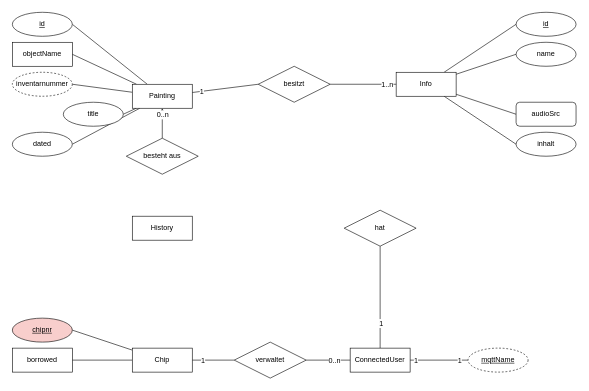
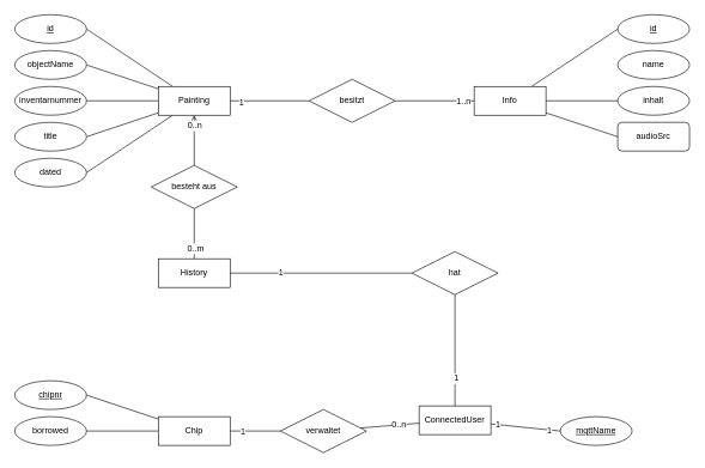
  <mxCell id="0" />
  <mxCell id="1" parent="0" />
  <mxCell id="2" style="edgeStyle=none;rounded=0;orthogonalLoop=1;jettySize=auto;html=1;entryX=1;entryY=0.5;entryDx=0;entryDy=0;endArrow=none;endFill=0;" parent="1" source="9" target="14" edge="1"><mxGeometry relative="1" as="geometry" /></mxCell>
  <mxCell id="3" style="edgeStyle=none;rounded=0;orthogonalLoop=1;jettySize=auto;html=1;entryX=0;entryY=0.5;entryDx=0;entryDy=0;endArrow=none;endFill=0;" parent="1" source="9" target="26" edge="1"><mxGeometry relative="1" as="geometry" /></mxCell>
  <mxCell id="4" value="1" style="text;html=1;align=center;verticalAlign=middle;resizable=0;points=[];;labelBackgroundColor=#ffffff;" parent="3" vertex="1" connectable="0"><mxGeometry x="-0.727" y="-1" relative="1" as="geometry"><mxPoint as="offset" /></mxGeometry></mxCell>
  <mxCell id="5" style="edgeStyle=none;rounded=0;orthogonalLoop=1;jettySize=auto;html=1;entryX=1;entryY=0.5;entryDx=0;entryDy=0;endArrow=none;endFill=0;" parent="1" source="9" target="10" edge="1"><mxGeometry relative="1" as="geometry" /></mxCell>
  <mxCell id="6" style="edgeStyle=none;rounded=0;orthogonalLoop=1;jettySize=auto;html=1;entryX=1;entryY=0.5;entryDx=0;entryDy=0;endArrow=none;endFill=0;" parent="1" source="9" target="11" edge="1"><mxGeometry relative="1" as="geometry" /></mxCell>
  <mxCell id="7" style="edgeStyle=none;rounded=0;orthogonalLoop=1;jettySize=auto;html=1;entryX=1;entryY=0.5;entryDx=0;entryDy=0;endArrow=none;endFill=0;" parent="1" source="9" target="12" edge="1"><mxGeometry relative="1" as="geometry" /></mxCell>
  <mxCell id="8" style="edgeStyle=none;rounded=0;orthogonalLoop=1;jettySize=auto;html=1;entryX=1;entryY=0.5;entryDx=0;entryDy=0;endArrow=none;endFill=0;" parent="1" source="9" target="13" edge="1"><mxGeometry relative="1" as="geometry" /></mxCell>
- <mxCell id="9" value="Painting" style="whiteSpace=wrap;html=1;align=center;" parent="1" vertex="1"><mxGeometry x="220" y="140" width="100" height="40" as="geometry" /></mxCell>
+ <mxCell id="9" value="Painting" style="whiteSpace=wrap;html=1;align=center;" parent="1" vertex="1"><mxGeometry y="120" width="100" height="40" as="geometry" x="220" /></mxCell>
  <mxCell id="10" value="&lt;u&gt;id&lt;/u&gt;" style="ellipse;whiteSpace=wrap;html=1;align=center;" parent="1" vertex="1"><mxGeometry x="20" y="20" width="100" height="40" as="geometry" /></mxCell>
- <mxCell id="11" value="objectName" style="whiteSpace=wrap;html=1;align=center;rounded=0;" parent="1" vertex="1"><mxGeometry x="20" y="70" width="100" height="40" as="geometry" /></mxCell>
- <mxCell id="12" value="inventarnummer" style="ellipse;whiteSpace=wrap;html=1;align=center;dashed=1;" parent="1" vertex="1"><mxGeometry x="20" y="120" width="100" height="40" as="geometry" /></mxCell>
- <mxCell id="13" value="title" style="ellipse;whiteSpace=wrap;html=1;align=center;" parent="1" vertex="1"><mxGeometry x="105" y="170" width="100" height="40" as="geometry" /></mxCell>
+ <mxCell id="11" value="objectName" style="ellipse;whiteSpace=wrap;html=1;align=center;" parent="1" vertex="1"><mxGeometry x="20" y="70" width="100" height="40" as="geometry" /></mxCell>
+ <mxCell id="12" value="inventarnummer" style="ellipse;whiteSpace=wrap;html=1;align=center;" parent="1" vertex="1"><mxGeometry x="20" y="120" width="100" height="40" as="geometry" /></mxCell>
+ <mxCell id="13" value="title" style="ellipse;whiteSpace=wrap;html=1;align=center;" parent="1" vertex="1"><mxGeometry x="20" y="170" width="100" height="40" as="geometry" /></mxCell>
  <mxCell id="14" value="dated" style="ellipse;whiteSpace=wrap;html=1;align=center;" parent="1" vertex="1"><mxGeometry x="20" y="220" width="100" height="40" as="geometry" /></mxCell>
  <mxCell id="15" style="edgeStyle=none;rounded=0;orthogonalLoop=1;jettySize=auto;html=1;entryX=0;entryY=0.5;entryDx=0;entryDy=0;endArrow=none;endFill=0;" parent="1" source="19" target="20" edge="1"><mxGeometry relative="1" as="geometry" /></mxCell>
- <mxCell id="16" style="edgeStyle=none;rounded=0;orthogonalLoop=1;jettySize=auto;html=1;entryX=0;entryY=0.5;entryDx=0;entryDy=0;endArrow=none;endFill=0;" parent="1" source="19" target="21" edge="1"><mxGeometry relative="1" as="geometry" /></mxCell>
  <mxCell id="17" style="edgeStyle=none;rounded=0;orthogonalLoop=1;jettySize=auto;html=1;entryX=0;entryY=0.5;entryDx=0;entryDy=0;endArrow=none;endFill=0;" parent="1" source="19" target="22" edge="1"><mxGeometry relative="1" as="geometry" /></mxCell>
  <mxCell id="18" style="edgeStyle=none;rounded=0;orthogonalLoop=1;jettySize=auto;html=1;entryX=0;entryY=0.5;entryDx=0;entryDy=0;endArrow=none;endFill=0;" parent="1" source="19" target="23" edge="1"><mxGeometry relative="1" as="geometry" /></mxCell>
  <mxCell id="19" value="Info" style="whiteSpace=wrap;html=1;align=center;" parent="1" vertex="1"><mxGeometry x="660" y="120" width="100" height="40" as="geometry" /></mxCell>
  <mxCell id="20" value="&lt;u&gt;id&lt;/u&gt;" style="ellipse;whiteSpace=wrap;html=1;align=center;" parent="1" vertex="1"><mxGeometry x="860" y="20" width="100" height="40" as="geometry" /></mxCell>
  <mxCell id="21" value="name" style="ellipse;whiteSpace=wrap;html=1;align=center;" parent="1" vertex="1"><mxGeometry x="860" y="70" width="100" height="40" as="geometry" /></mxCell>
- <mxCell id="22" value="inhalt" style="ellipse;whiteSpace=wrap;html=1;align=center;" parent="1" vertex="1"><mxGeometry x="860" y="220" width="100" height="40" as="geometry" /></mxCell>
+ <mxCell id="22" value="inhalt" style="ellipse;whiteSpace=wrap;html=1;align=center;" parent="1" vertex="1"><mxGeometry x="860" y="120" width="100" height="40" as="geometry" /></mxCell>
  <mxCell id="23" value="audioSrc" style="whiteSpace=wrap;html=1;align=center;rounded=1;" parent="1" vertex="1"><mxGeometry x="860" y="170" width="100" height="40" as="geometry" /></mxCell>
  <mxCell id="24" style="edgeStyle=none;rounded=0;orthogonalLoop=1;jettySize=auto;html=1;entryX=0;entryY=0.5;entryDx=0;entryDy=0;endArrow=none;endFill=0;" parent="1" source="26" target="19" edge="1"><mxGeometry relative="1" as="geometry" /></mxCell>
  <mxCell id="25" value="1..n" style="text;html=1;align=center;verticalAlign=middle;resizable=0;points=[];;labelBackgroundColor=#ffffff;" parent="24" vertex="1" connectable="0"><mxGeometry x="0.709" relative="1" as="geometry"><mxPoint as="offset" /></mxGeometry></mxCell>
  <mxCell id="26" value="besitzt" style="shape=rhombus;perimeter=rhombusPerimeter;whiteSpace=wrap;html=1;align=center;" parent="1" vertex="1"><mxGeometry x="430" y="110" width="120" height="60" as="geometry" /></mxCell>
  <mxCell id="27" style="edgeStyle=none;rounded=0;orthogonalLoop=1;jettySize=auto;html=1;entryX=1;entryY=0.5;entryDx=0;entryDy=0;endArrow=none;endFill=0;" parent="1" source="31" target="32" edge="1"><mxGeometry relative="1" as="geometry" /></mxCell>
  <mxCell id="28" style="edgeStyle=none;rounded=0;orthogonalLoop=1;jettySize=auto;html=1;entryX=1;entryY=0.5;entryDx=0;entryDy=0;endArrow=none;endFill=0;" parent="1" source="31" target="33" edge="1"><mxGeometry relative="1" as="geometry" /></mxCell>
  <mxCell id="29" style="edgeStyle=none;rounded=0;orthogonalLoop=1;jettySize=auto;html=1;entryX=0;entryY=0.5;entryDx=0;entryDy=0;endArrow=none;endFill=0;" edge="1" parent="1" source="31" target="51"><mxGeometry relative="1" as="geometry" /></mxCell>
  <mxCell id="30" value="1" style="text;html=1;align=center;verticalAlign=middle;resizable=0;points=[];labelBackgroundColor=#ffffff;" vertex="1" connectable="0" parent="29"><mxGeometry x="-0.737" relative="1" as="geometry"><mxPoint x="8" as="offset" /></mxGeometry></mxCell>
  <mxCell id="31" value="Chip" style="whiteSpace=wrap;html=1;align=center;" parent="1" vertex="1"><mxGeometry y="580" width="100" height="40" as="geometry" x="220" /></mxCell>
- <mxCell id="32" value="&lt;u&gt;chipnr&lt;/u&gt;" style="ellipse;whiteSpace=wrap;html=1;align=center;fillColor=#f8cecc;" parent="1" vertex="1"><mxGeometry x="20" y="530" width="100" height="40" as="geometry" /></mxCell>
- <mxCell id="33" value="borrowed" style="whiteSpace=wrap;html=1;align=center;rounded=0;" parent="1" vertex="1"><mxGeometry x="20" y="580" width="100" height="40" as="geometry" /></mxCell>
+ <mxCell id="32" value="&lt;u&gt;chipnr&lt;/u&gt;" style="ellipse;whiteSpace=wrap;html=1;align=center;" parent="1" vertex="1"><mxGeometry x="20" y="530" width="100" height="40" as="geometry" /></mxCell>
+ <mxCell id="33" value="borrowed" style="ellipse;whiteSpace=wrap;html=1;align=center;" parent="1" vertex="1"><mxGeometry x="20" y="580" width="100" height="40" as="geometry" /></mxCell>
  <mxCell id="34" value="History" style="whiteSpace=wrap;html=1;align=center;" parent="1" vertex="1"><mxGeometry y="360" width="100" height="40" as="geometry" x="220" /></mxCell>
  <mxCell id="35" style="edgeStyle=none;rounded=0;orthogonalLoop=1;jettySize=auto;html=1;entryX=0.5;entryY=1;entryDx=0;entryDy=0;endArrow=open;endFill=0;" parent="1" source="39" target="9" edge="1"><mxGeometry relative="1" as="geometry" /></mxCell>
  <mxCell id="36" value="0..n" style="text;html=1;align=center;verticalAlign=middle;resizable=0;points=[];;labelBackgroundColor=#ffffff;" parent="35" vertex="1" connectable="0"><mxGeometry x="0.604" relative="1" as="geometry"><mxPoint as="offset" /></mxGeometry></mxCell>
+ <mxCell id="37" style="edgeStyle=none;rounded=0;orthogonalLoop=1;jettySize=auto;html=1;endArrow=none;endFill=0;" parent="1" source="39" target="34" edge="1"><mxGeometry relative="1" as="geometry" /></mxCell>
+ <mxCell id="38" value="0..m" style="text;html=1;align=center;verticalAlign=middle;resizable=0;points=[];;labelBackgroundColor=#ffffff;" parent="37" vertex="1" connectable="0"><mxGeometry x="0.571" y="1" relative="1" as="geometry"><mxPoint as="offset" /></mxGeometry></mxCell>
  <mxCell id="39" value="besteht aus" style="shape=rhombus;perimeter=rhombusPerimeter;whiteSpace=wrap;html=1;align=center;" parent="1" vertex="1"><mxGeometry x="210" y="230" width="120" height="60" as="geometry" /></mxCell>
+ <mxCell id="40" style="edgeStyle=none;rounded=0;orthogonalLoop=1;jettySize=auto;html=1;entryX=1;entryY=0.5;entryDx=0;entryDy=0;endArrow=none;endFill=0;" parent="1" source="44" target="34" edge="1"><mxGeometry relative="1" as="geometry" /></mxCell>
+ <mxCell id="41" value="1" style="text;html=1;align=center;verticalAlign=middle;resizable=0;points=[];;labelBackgroundColor=#ffffff;" parent="40" vertex="1" connectable="0"><mxGeometry x="0.444" y="-1" relative="1" as="geometry"><mxPoint as="offset" /></mxGeometry></mxCell>
  <mxCell id="42" style="edgeStyle=none;rounded=0;orthogonalLoop=1;jettySize=auto;html=1;entryX=0.5;entryY=0;entryDx=0;entryDy=0;endArrow=none;endFill=0;exitX=0.5;exitY=1;exitDx=0;exitDy=0;" parent="1" source="44" target="48" edge="1"><mxGeometry relative="1" as="geometry" /></mxCell>
  <mxCell id="43" value="1" style="text;html=1;align=center;verticalAlign=middle;resizable=0;points=[];;labelBackgroundColor=#ffffff;" parent="42" vertex="1" connectable="0"><mxGeometry x="0.5" y="1" relative="1" as="geometry"><mxPoint as="offset" /></mxGeometry></mxCell>
  <mxCell id="44" value="hat" style="shape=rhombus;perimeter=rhombusPerimeter;whiteSpace=wrap;html=1;align=center;" parent="1" vertex="1"><mxGeometry x="573.29" y="350" width="120" height="60" as="geometry" /></mxCell>
  <mxCell id="45" style="edgeStyle=none;rounded=0;orthogonalLoop=1;jettySize=auto;html=1;entryX=0;entryY=0.5;entryDx=0;entryDy=0;endArrow=none;endFill=0;" edge="1" parent="1" source="48" target="52"><mxGeometry relative="1" as="geometry" /></mxCell>
  <mxCell id="46" value="1" style="text;html=1;align=center;verticalAlign=middle;resizable=0;points=[];labelBackgroundColor=#ffffff;" vertex="1" connectable="0" parent="45"><mxGeometry x="-0.811" relative="1" as="geometry"><mxPoint as="offset" /></mxGeometry></mxCell>
  <mxCell id="47" value="1" style="text;html=1;align=center;verticalAlign=middle;resizable=0;points=[];labelBackgroundColor=#ffffff;" vertex="1" connectable="0" parent="45"><mxGeometry x="0.69" relative="1" as="geometry"><mxPoint as="offset" /></mxGeometry></mxCell>
- <mxCell id="48" value="ConnectedUser" style="rounded=0;whiteSpace=wrap;html=1;" vertex="1" parent="1"><mxGeometry x="583.29" y="580" width="100" height="40" as="geometry" /></mxCell>
+ <mxCell id="48" value="ConnectedUser" style="rounded=0;whiteSpace=wrap;html=1;" vertex="1" parent="1"><mxGeometry x="583.29" y="565" width="100" height="40" as="geometry" /></mxCell>
  <mxCell id="49" style="edgeStyle=none;rounded=0;orthogonalLoop=1;jettySize=auto;html=1;endArrow=none;endFill=0;" edge="1" parent="1" source="51" target="48"><mxGeometry relative="1" as="geometry" /></mxCell>
  <mxCell id="50" value="0..n" style="text;html=1;align=center;verticalAlign=middle;resizable=0;points=[];labelBackgroundColor=#ffffff;" vertex="1" connectable="0" parent="49"><mxGeometry x="0.667" y="1" relative="1" as="geometry"><mxPoint x="-14.86" y="1" as="offset" /></mxGeometry></mxCell>
  <mxCell id="51" value="verwaltet" style="shape=rhombus;perimeter=rhombusPerimeter;whiteSpace=wrap;html=1;align=center;" vertex="1" parent="1"><mxGeometry x="390" y="570" width="120" height="60" as="geometry" /></mxCell>
- <mxCell id="52" value="&lt;u&gt;mqttName&lt;/u&gt;" style="ellipse;whiteSpace=wrap;html=1;align=center;dashed=1;" vertex="1" parent="1"><mxGeometry x="780" y="580" width="100" height="40" as="geometry" /></mxCell>
+ <mxCell id="52" value="&lt;u&gt;mqttName&lt;/u&gt;" style="ellipse;whiteSpace=wrap;html=1;align=center;" vertex="1" parent="1"><mxGeometry x="780" y="580" width="100" height="40" as="geometry" /></mxCell>
